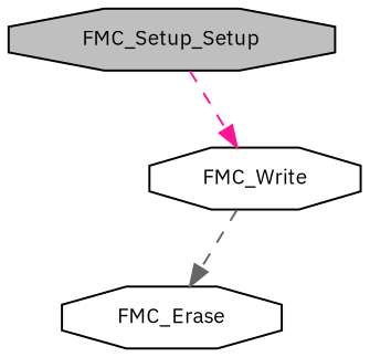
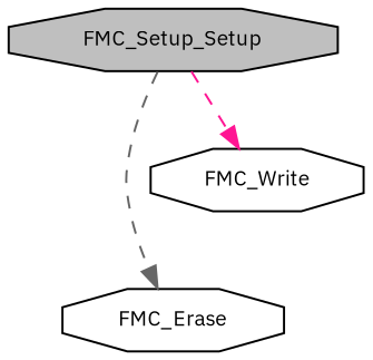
  digraph {
    fontname="IBM Plex Sans"
    rankdir=TB
    node [color=black fillcolor=white fontname="IBM Plex Sans" fontsize=10 shape=octagon style=filled]
    edge [fontname="IBM Plex Sans" fontsize=10 labelfontname=Helvetica labelfontsize=10 style=dashed]
    n1 [fillcolor=grey75 fontcolor=black height=0.2 label=FMC_Setup_Setup width=0.4]
    n2 [height=0.2 label=FMC_Erase width=0.4]
    n3 [height=0.2 label=FMC_Write width=0.4]
-   n3 -> n2 [color=gray40]
+   n1 -> n2 [color=gray40]
    n1 -> n3 [color=deeppink]
  }
